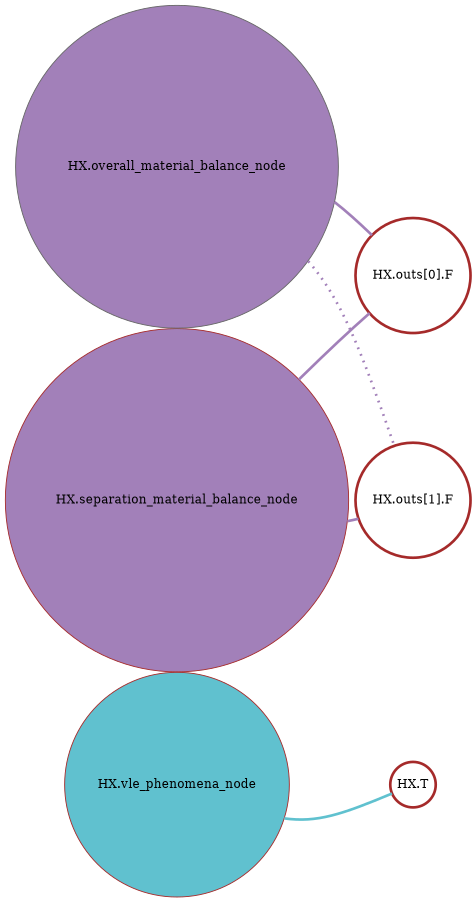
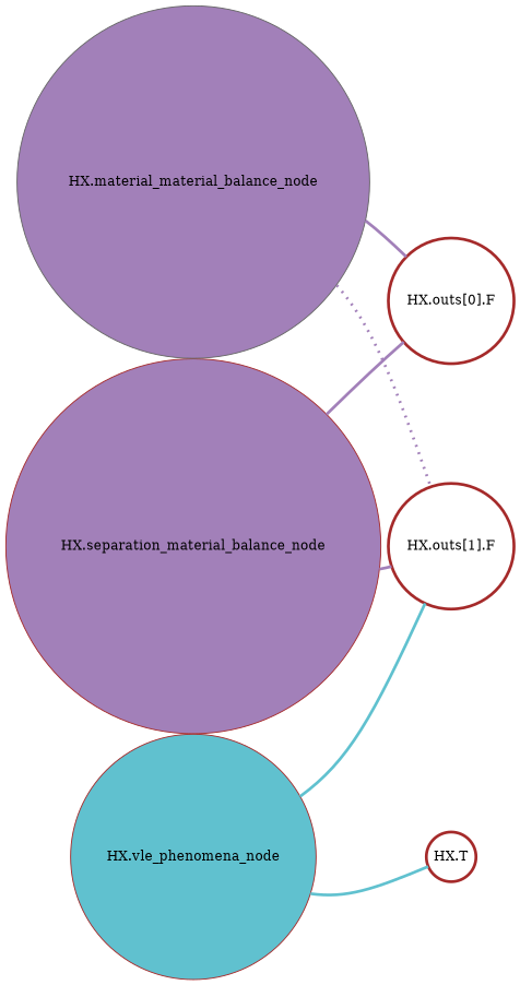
  digraph {
    Damping=0.2
    color=none
    dir=none
    nodesep=0.02
    penwidth=0
    rankdir=LR
    ranksep=0.02
    splines=curved
    node [color=brown fillcolor=none gradientangle=0 margin=0 orientation=0.0 peripheries=1 shape=circle style=filled]
    edge [arrowhead=none arrowtail=none color="#a280b9" dir=none headport=c penwidth=3 style=bold tailport=c]
    "HX.separation_material_balance_node" [fillcolor="#a280b9" height=0.19444 width=0.19444]
    "HX.outs[0].F" [height=0.15278 penwidth=3 width=0.15278]
    "HX.outs[1].F" [height=0.15278 penwidth=3 width=0.15278]
-   "HX.overall_material_balance_node" [color=gray40 fillcolor="#a280b9" height=0.19444 width=0.19444]
+   "HX.overall_material_balance_node" [color=gray40 fillcolor="#a280b9" height=0.19444 width=0.19444 label="HX.material_material_balance_node"]
    "HX.vle_phenomena_node" [fillcolor="#60c1cf" height=0.19444 width=0.19444]
    "HX.T" [height=0.15278 penwidth=3 width=0.15278]
    "HX.separation_material_balance_node" -> "HX.outs[0].F"
    "HX.separation_material_balance_node" -> "HX.outs[1].F"
    "HX.overall_material_balance_node" -> "HX.outs[0].F"
    "HX.overall_material_balance_node" -> "HX.outs[1].F" [style=dotted]
+   "HX.vle_phenomena_node" -> "HX.outs[1].F" [color="#60c1cf"]
    "HX.vle_phenomena_node" -> "HX.T" [color="#60c1cf"]
  }
